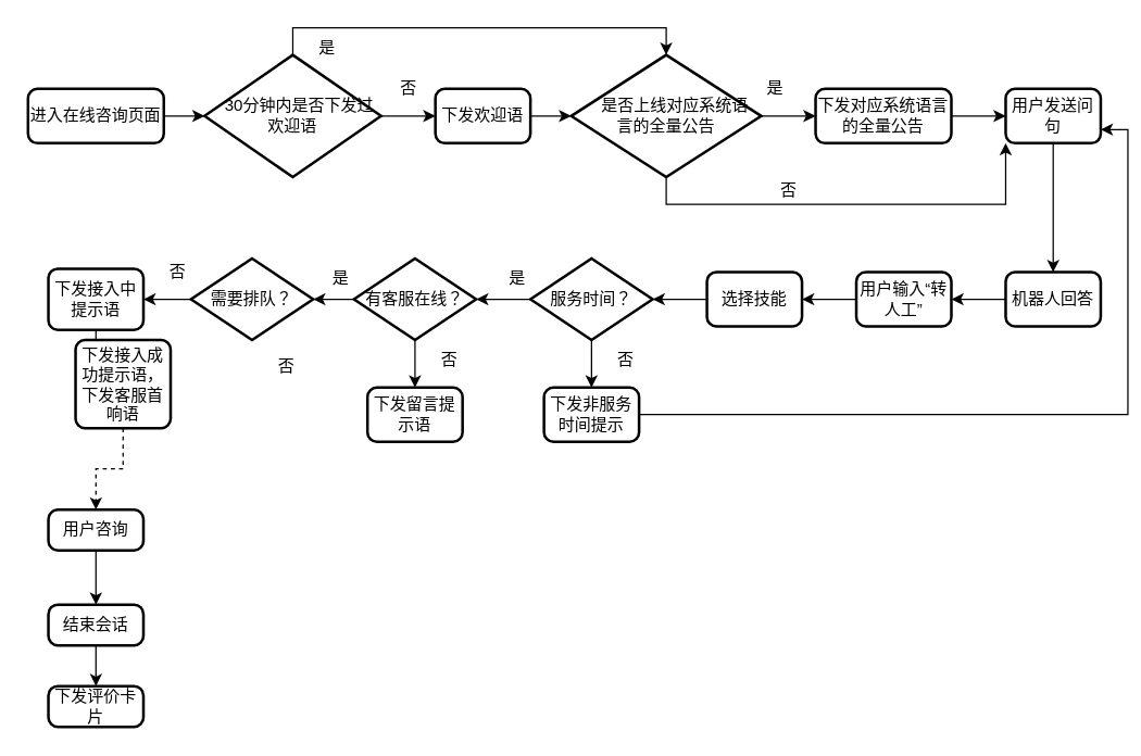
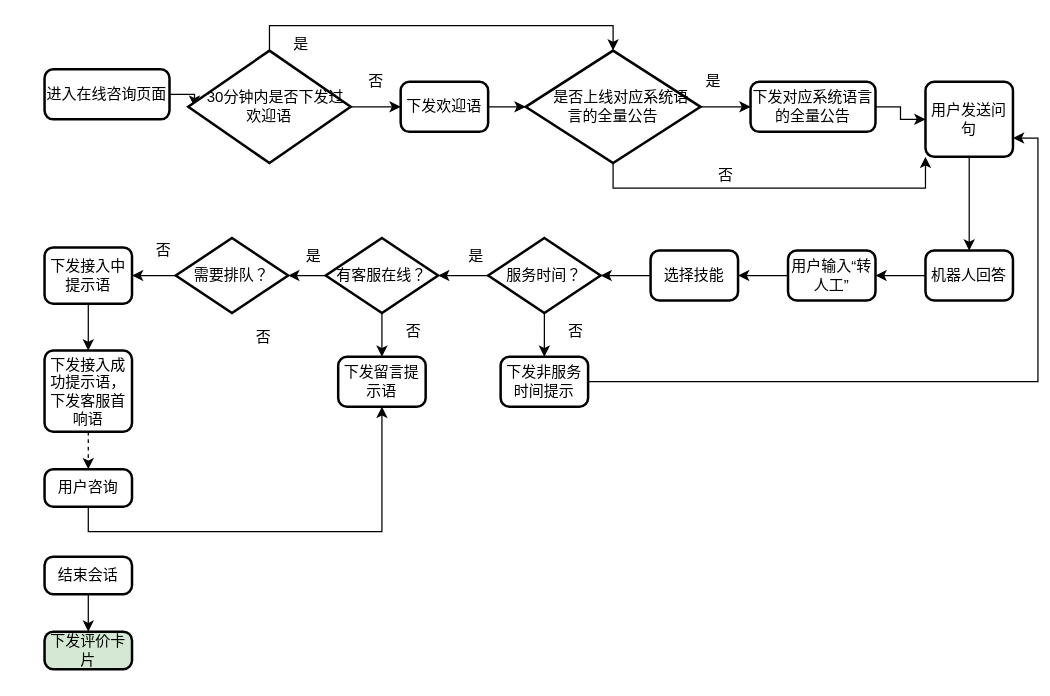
  <mxCell id="0" />
  <mxCell id="1" parent="0" />
  <mxCell id="2" value="" style="edgeStyle=orthogonalEdgeStyle;rounded=0;orthogonalLoop=1;jettySize=auto;html=1;" edge="1" parent="1" source="3" target="8"><mxGeometry relative="1" as="geometry" /></mxCell>
- <mxCell id="3" value="进入在线咨询页面" style="rounded=1;whiteSpace=wrap;html=1;absoluteArcSize=1;arcSize=14;strokeWidth=2;" vertex="1" parent="1"><mxGeometry x="20" y="65" width="100" height="40" as="geometry" /></mxCell>
+ <mxCell id="3" value="进入在线咨询页面" style="rounded=1;whiteSpace=wrap;html=1;absoluteArcSize=1;arcSize=14;strokeWidth=2;" vertex="1" parent="1"><mxGeometry x="35" y="55" width="100" height="40" as="geometry" /></mxCell>
  <mxCell id="4" value="" style="edgeStyle=orthogonalEdgeStyle;rounded=0;orthogonalLoop=1;jettySize=auto;html=1;" edge="1" parent="1" source="5" target="11"><mxGeometry relative="1" as="geometry" /></mxCell>
  <mxCell id="5" value="下发欢迎语" style="rounded=1;whiteSpace=wrap;html=1;absoluteArcSize=1;arcSize=14;strokeWidth=2;" vertex="1" parent="1"><mxGeometry x="320" y="65" width="70" height="40" as="geometry" /></mxCell>
  <mxCell id="6" value="" style="edgeStyle=orthogonalEdgeStyle;rounded=0;orthogonalLoop=1;jettySize=auto;html=1;" edge="1" parent="1" source="8" target="5"><mxGeometry relative="1" as="geometry" /></mxCell>
  <mxCell id="7" style="edgeStyle=orthogonalEdgeStyle;rounded=0;orthogonalLoop=1;jettySize=auto;html=1;exitX=0.5;exitY=0;exitDx=0;exitDy=0;exitPerimeter=0;entryX=0.5;entryY=0;entryDx=0;entryDy=0;entryPerimeter=0;" edge="1" parent="1" source="8" target="11"><mxGeometry relative="1" as="geometry" /></mxCell>
  <mxCell id="8" value="&amp;nbsp; &amp;nbsp;30分钟内是否下发过欢迎语" style="strokeWidth=2;html=1;shape=mxgraph.flowchart.decision;whiteSpace=wrap;" vertex="1" parent="1"><mxGeometry x="150" y="40" width="130" height="90" as="geometry" /></mxCell>
  <mxCell id="9" value="" style="edgeStyle=orthogonalEdgeStyle;rounded=0;orthogonalLoop=1;jettySize=auto;html=1;" edge="1" parent="1" source="11" target="13"><mxGeometry relative="1" as="geometry" /></mxCell>
  <mxCell id="10" style="edgeStyle=orthogonalEdgeStyle;rounded=0;orthogonalLoop=1;jettySize=auto;html=1;exitX=0.5;exitY=1;exitDx=0;exitDy=0;exitPerimeter=0;entryX=0;entryY=1;entryDx=0;entryDy=0;" edge="1" parent="1" source="11" target="15"><mxGeometry relative="1" as="geometry" /></mxCell>
  <mxCell id="11" value="&amp;nbsp; &amp;nbsp; 是否上线对应系统语&lt;br&gt;言的全量公告" style="strokeWidth=2;html=1;shape=mxgraph.flowchart.decision;whiteSpace=wrap;" vertex="1" parent="1"><mxGeometry x="420" y="40" width="140" height="90" as="geometry" /></mxCell>
  <mxCell id="12" value="" style="edgeStyle=orthogonalEdgeStyle;rounded=0;orthogonalLoop=1;jettySize=auto;html=1;" edge="1" parent="1" source="13" target="15"><mxGeometry relative="1" as="geometry" /></mxCell>
  <mxCell id="13" value="下发对应系统语言的全量公告" style="rounded=1;whiteSpace=wrap;html=1;absoluteArcSize=1;arcSize=14;strokeWidth=2;" vertex="1" parent="1"><mxGeometry x="600" y="65" width="100" height="40" as="geometry" /></mxCell>
  <mxCell id="14" value="" style="edgeStyle=orthogonalEdgeStyle;rounded=0;orthogonalLoop=1;jettySize=auto;html=1;" edge="1" parent="1" source="15" target="17"><mxGeometry relative="1" as="geometry" /></mxCell>
- <mxCell id="15" value="用户发送问句" style="rounded=1;whiteSpace=wrap;html=1;absoluteArcSize=1;arcSize=14;strokeWidth=2;" vertex="1" parent="1"><mxGeometry x="740" y="65" width="70" height="40" as="geometry" /></mxCell>
+ <mxCell id="15" value="用户发送问句" style="rounded=1;whiteSpace=wrap;html=1;absoluteArcSize=1;arcSize=14;strokeWidth=2;" vertex="1" parent="1"><mxGeometry x="740" y="65" width="70" height="60" as="geometry" /></mxCell>
  <mxCell id="16" value="" style="edgeStyle=orthogonalEdgeStyle;rounded=0;orthogonalLoop=1;jettySize=auto;html=1;" edge="1" parent="1" source="17" target="19"><mxGeometry relative="1" as="geometry" /></mxCell>
  <mxCell id="17" value="机器人回答" style="rounded=1;whiteSpace=wrap;html=1;absoluteArcSize=1;arcSize=14;strokeWidth=2;" vertex="1" parent="1"><mxGeometry x="740" y="200" width="70" height="40" as="geometry" /></mxCell>
  <mxCell id="18" value="" style="edgeStyle=orthogonalEdgeStyle;rounded=0;orthogonalLoop=1;jettySize=auto;html=1;" edge="1" parent="1" source="19" target="21"><mxGeometry relative="1" as="geometry" /></mxCell>
  <mxCell id="19" value="用户输入“转人工”" style="rounded=1;whiteSpace=wrap;html=1;absoluteArcSize=1;arcSize=14;strokeWidth=2;" vertex="1" parent="1"><mxGeometry x="630" y="200" width="70" height="40" as="geometry" /></mxCell>
  <mxCell id="20" value="" style="edgeStyle=orthogonalEdgeStyle;rounded=0;orthogonalLoop=1;jettySize=auto;html=1;" edge="1" parent="1" source="21" target="24"><mxGeometry relative="1" as="geometry" /></mxCell>
  <mxCell id="21" value="选择技能" style="rounded=1;whiteSpace=wrap;html=1;absoluteArcSize=1;arcSize=14;strokeWidth=2;" vertex="1" parent="1"><mxGeometry x="520" y="200" width="70" height="40" as="geometry" /></mxCell>
  <mxCell id="22" value="" style="edgeStyle=orthogonalEdgeStyle;rounded=0;orthogonalLoop=1;jettySize=auto;html=1;" edge="1" parent="1" source="24" target="27"><mxGeometry relative="1" as="geometry" /></mxCell>
  <mxCell id="23" value="" style="edgeStyle=orthogonalEdgeStyle;rounded=0;orthogonalLoop=1;jettySize=auto;html=1;" edge="1" parent="1" source="24" target="46"><mxGeometry relative="1" as="geometry" /></mxCell>
  <mxCell id="24" value="服务时间？" style="strokeWidth=2;html=1;shape=mxgraph.flowchart.decision;whiteSpace=wrap;" vertex="1" parent="1"><mxGeometry x="390" y="190" width="90" height="60" as="geometry" /></mxCell>
  <mxCell id="25" value="" style="edgeStyle=orthogonalEdgeStyle;rounded=0;orthogonalLoop=1;jettySize=auto;html=1;" edge="1" parent="1" source="27" target="28"><mxGeometry relative="1" as="geometry" /></mxCell>
  <mxCell id="26" value="" style="edgeStyle=orthogonalEdgeStyle;rounded=0;orthogonalLoop=1;jettySize=auto;html=1;" edge="1" parent="1" source="27" target="30"><mxGeometry relative="1" as="geometry" /></mxCell>
  <mxCell id="27" value="有客服在线？" style="strokeWidth=2;html=1;shape=mxgraph.flowchart.decision;whiteSpace=wrap;" vertex="1" parent="1"><mxGeometry x="260" y="190" width="90" height="60" as="geometry" /></mxCell>
  <mxCell id="28" value="下发留言提示语" style="rounded=1;whiteSpace=wrap;html=1;absoluteArcSize=1;arcSize=14;strokeWidth=2;" vertex="1" parent="1"><mxGeometry x="270" y="285" width="70" height="40" as="geometry" /></mxCell>
  <mxCell id="29" value="" style="edgeStyle=orthogonalEdgeStyle;rounded=0;orthogonalLoop=1;jettySize=auto;html=1;" edge="1" parent="1" source="30" target="32"><mxGeometry relative="1" as="geometry" /></mxCell>
  <mxCell id="30" value="需要排队？" style="strokeWidth=2;html=1;shape=mxgraph.flowchart.decision;whiteSpace=wrap;" vertex="1" parent="1"><mxGeometry x="140" y="190" width="90" height="60" as="geometry" /></mxCell>
  <mxCell id="31" value="" style="edgeStyle=orthogonalEdgeStyle;rounded=0;orthogonalLoop=1;jettySize=auto;html=1;" edge="1" parent="1" source="32" target="34"><mxGeometry relative="1" as="geometry" /></mxCell>
  <mxCell id="32" value="下发接入中提示语" style="rounded=1;whiteSpace=wrap;html=1;absoluteArcSize=1;arcSize=14;strokeWidth=2;" vertex="1" parent="1"><mxGeometry x="35" y="197.5" width="70" height="45" as="geometry" /></mxCell>
  <mxCell id="33" style="edgeStyle=orthogonalEdgeStyle;rounded=0;orthogonalLoop=1;jettySize=auto;html=1;exitX=0.5;exitY=1;exitDx=0;exitDy=0;entryX=0.5;entryY=0;entryDx=0;entryDy=0;dashed=1;" edge="1" parent="1" source="34" target="36"><mxGeometry relative="1" as="geometry" /></mxCell>
- <mxCell id="34" value="下发接入成功提示语，下发客服首响语" style="rounded=1;whiteSpace=wrap;html=1;absoluteArcSize=1;arcSize=14;strokeWidth=2;" vertex="1" parent="1"><mxGeometry x="55" y="250" width="70" height="65" as="geometry" /></mxCell>
- <mxCell id="35" style="edgeStyle=orthogonalEdgeStyle;rounded=0;orthogonalLoop=1;jettySize=auto;html=1;exitX=0.5;exitY=1;exitDx=0;exitDy=0;entryX=0.5;entryY=0;entryDx=0;entryDy=0;" edge="1" parent="1" source="36" target="38"><mxGeometry relative="1" as="geometry" /></mxCell>
+ <mxCell id="34" value="下发接入成功提示语，下发客服首响语" style="rounded=1;whiteSpace=wrap;html=1;absoluteArcSize=1;arcSize=14;strokeWidth=2;" vertex="1" parent="1"><mxGeometry x="35" y="280" width="70" height="65" as="geometry" /></mxCell>
+ <mxCell id="35" style="edgeStyle=orthogonalEdgeStyle;rounded=0;orthogonalLoop=1;jettySize=auto;html=1;exitX=0.5;exitY=1;exitDx=0;exitDy=0;" edge="1" parent="1" source="36" target="28"><mxGeometry relative="1" as="geometry" /></mxCell>
  <mxCell id="36" value="用户咨询" style="rounded=1;whiteSpace=wrap;html=1;absoluteArcSize=1;arcSize=14;strokeWidth=2;" vertex="1" parent="1"><mxGeometry x="35" y="375" width="70" height="30" as="geometry" /></mxCell>
  <mxCell id="37" value="" style="edgeStyle=orthogonalEdgeStyle;rounded=0;orthogonalLoop=1;jettySize=auto;html=1;" edge="1" parent="1" source="38" target="39"><mxGeometry relative="1" as="geometry" /></mxCell>
  <mxCell id="38" value="结束会话" style="rounded=1;whiteSpace=wrap;html=1;absoluteArcSize=1;arcSize=14;strokeWidth=2;" vertex="1" parent="1"><mxGeometry x="35" y="445" width="70" height="30" as="geometry" /></mxCell>
- <mxCell id="39" value="下发评价卡片" style="rounded=1;whiteSpace=wrap;html=1;absoluteArcSize=1;arcSize=14;strokeWidth=2;" vertex="1" parent="1"><mxGeometry x="35" y="505" width="70" height="30" as="geometry" /></mxCell>
+ <mxCell id="39" value="下发评价卡片" style="rounded=1;whiteSpace=wrap;html=1;absoluteArcSize=1;arcSize=14;strokeWidth=2;fillColor=#d5e8d4;" vertex="1" parent="1"><mxGeometry x="35" y="505" width="70" height="30" as="geometry" /></mxCell>
  <mxCell id="40" value="否" style="text;html=1;resizable=0;autosize=1;align=center;verticalAlign=middle;points=[];fillColor=none;strokeColor=none;rounded=0;" vertex="1" parent="1"><mxGeometry x="280" y="50" width="40" height="30" as="geometry" /></mxCell>
  <mxCell id="41" value="是" style="text;html=1;resizable=0;autosize=1;align=center;verticalAlign=middle;points=[];fillColor=none;strokeColor=none;rounded=0;" vertex="1" parent="1"><mxGeometry x="220" y="20" width="40" height="30" as="geometry" /></mxCell>
  <mxCell id="42" value="是" style="text;html=1;resizable=0;autosize=1;align=center;verticalAlign=middle;points=[];fillColor=none;strokeColor=none;rounded=0;" vertex="1" parent="1"><mxGeometry x="550" y="50" width="40" height="30" as="geometry" /></mxCell>
  <mxCell id="43" value="否" style="text;html=1;resizable=0;autosize=1;align=center;verticalAlign=middle;points=[];fillColor=none;strokeColor=none;rounded=0;" vertex="1" parent="1"><mxGeometry x="560" y="125" width="40" height="30" as="geometry" /></mxCell>
  <mxCell id="44" value="否" style="text;html=1;resizable=0;autosize=1;align=center;verticalAlign=middle;points=[];fillColor=none;strokeColor=none;rounded=0;" vertex="1" parent="1"><mxGeometry x="440" y="250" width="40" height="30" as="geometry" /></mxCell>
  <mxCell id="45" style="edgeStyle=orthogonalEdgeStyle;rounded=0;orthogonalLoop=1;jettySize=auto;html=1;exitX=1;exitY=0.5;exitDx=0;exitDy=0;entryX=1;entryY=0.75;entryDx=0;entryDy=0;" edge="1" parent="1" source="46" target="15"><mxGeometry relative="1" as="geometry" /></mxCell>
  <mxCell id="46" value="下发非服务时间提示" style="rounded=1;whiteSpace=wrap;html=1;absoluteArcSize=1;arcSize=14;strokeWidth=2;" vertex="1" parent="1"><mxGeometry x="400" y="285" width="70" height="40" as="geometry" /></mxCell>
  <mxCell id="47" value="是" style="text;html=1;resizable=0;autosize=1;align=center;verticalAlign=middle;points=[];fillColor=none;strokeColor=none;rounded=0;" vertex="1" parent="1"><mxGeometry x="360" y="190" width="40" height="30" as="geometry" /></mxCell>
  <mxCell id="48" value="否" style="text;html=1;resizable=0;autosize=1;align=center;verticalAlign=middle;points=[];fillColor=none;strokeColor=none;rounded=0;" vertex="1" parent="1"><mxGeometry x="110" y="185" width="40" height="30" as="geometry" /></mxCell>
  <mxCell id="49" value="是" style="text;html=1;resizable=0;autosize=1;align=center;verticalAlign=middle;points=[];fillColor=none;strokeColor=none;rounded=0;" vertex="1" parent="1"><mxGeometry x="230" y="190" width="40" height="30" as="geometry" /></mxCell>
  <mxCell id="50" value="否" style="text;html=1;resizable=0;autosize=1;align=center;verticalAlign=middle;points=[];fillColor=none;strokeColor=none;rounded=0;" vertex="1" parent="1"><mxGeometry x="310" y="250" width="40" height="30" as="geometry" /></mxCell>
  <mxCell id="51" value="否" style="text;html=1;resizable=0;autosize=1;align=center;verticalAlign=middle;points=[];fillColor=none;strokeColor=none;rounded=0;" vertex="1" parent="1"><mxGeometry x="190" y="255" width="40" height="30" as="geometry" /></mxCell>
